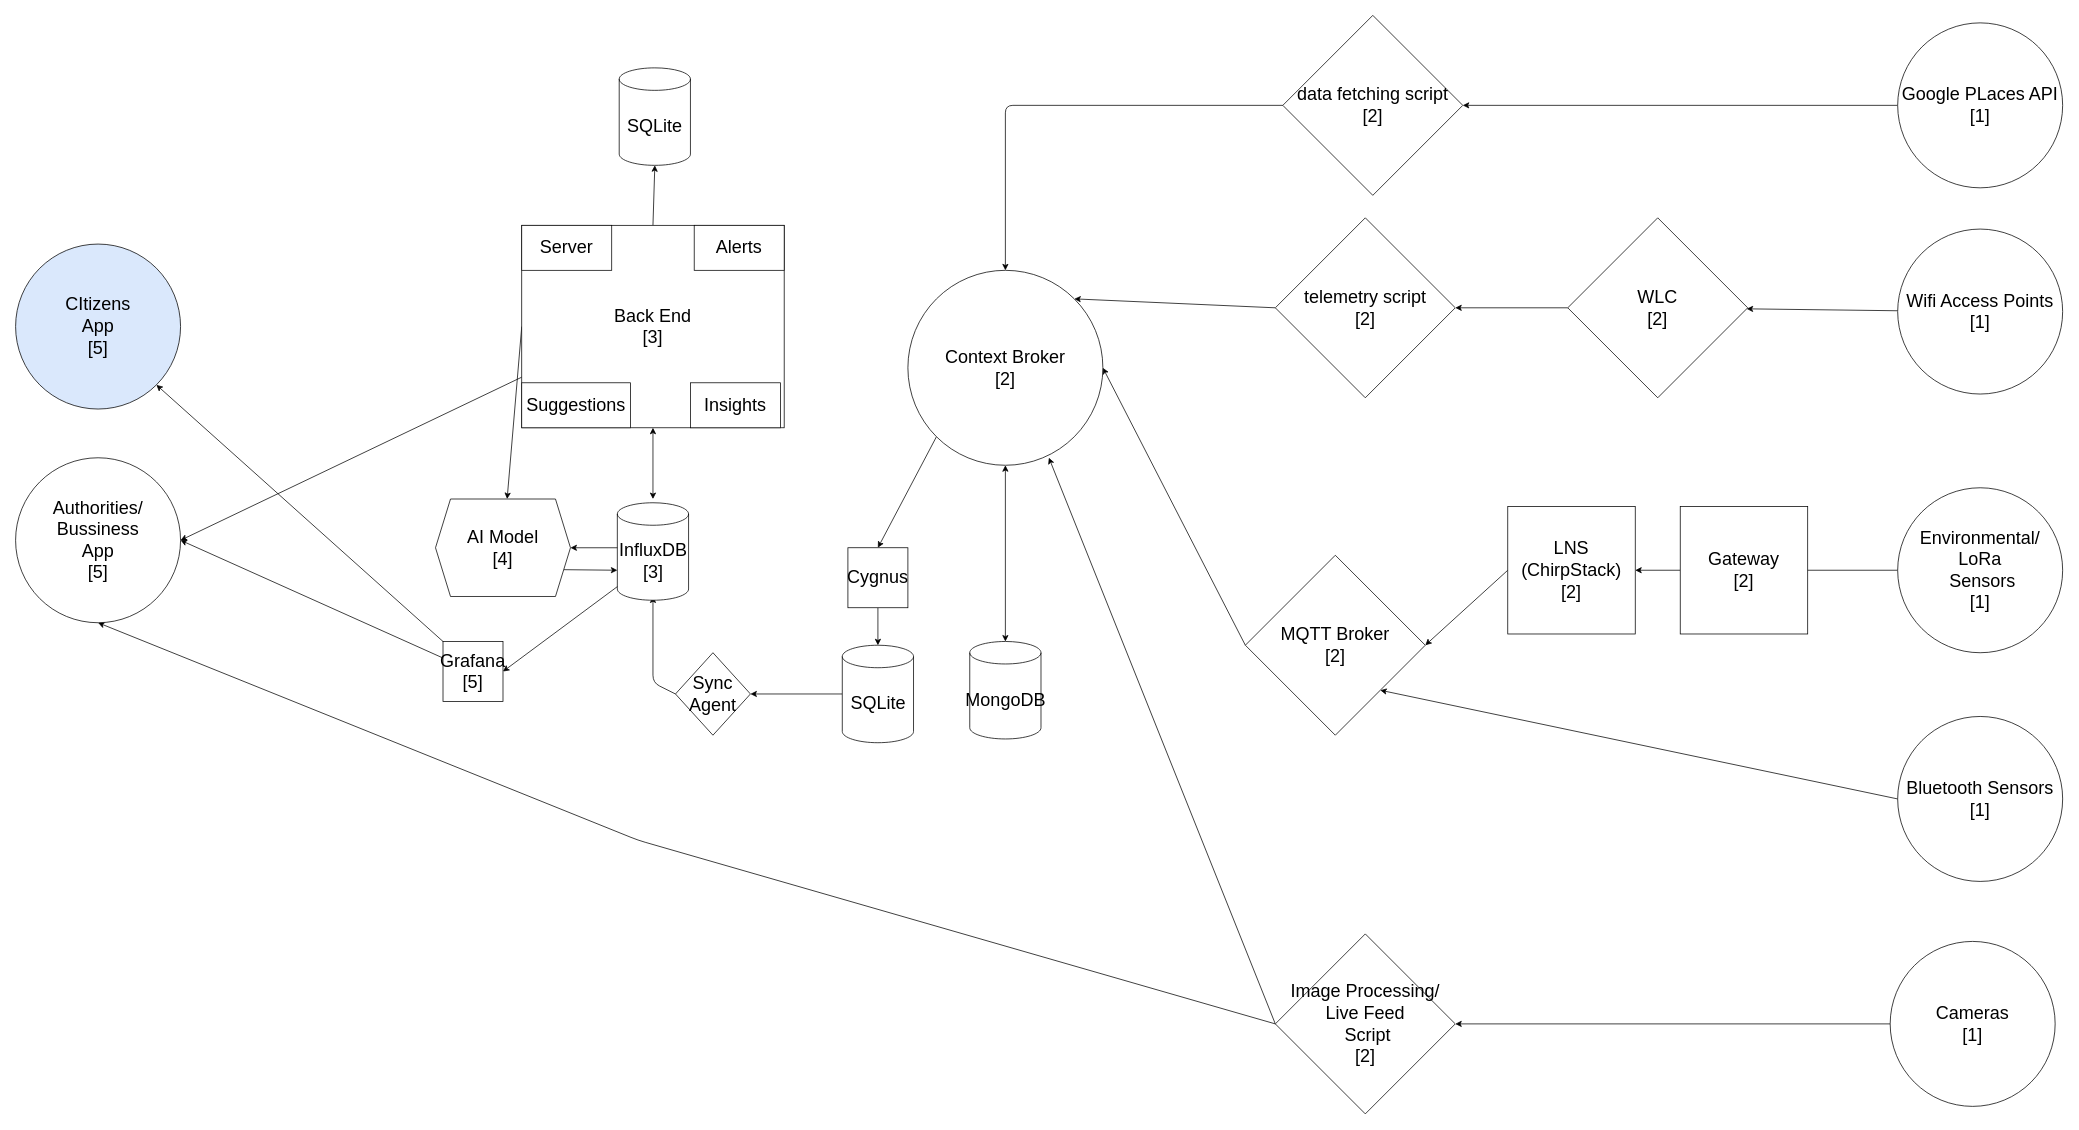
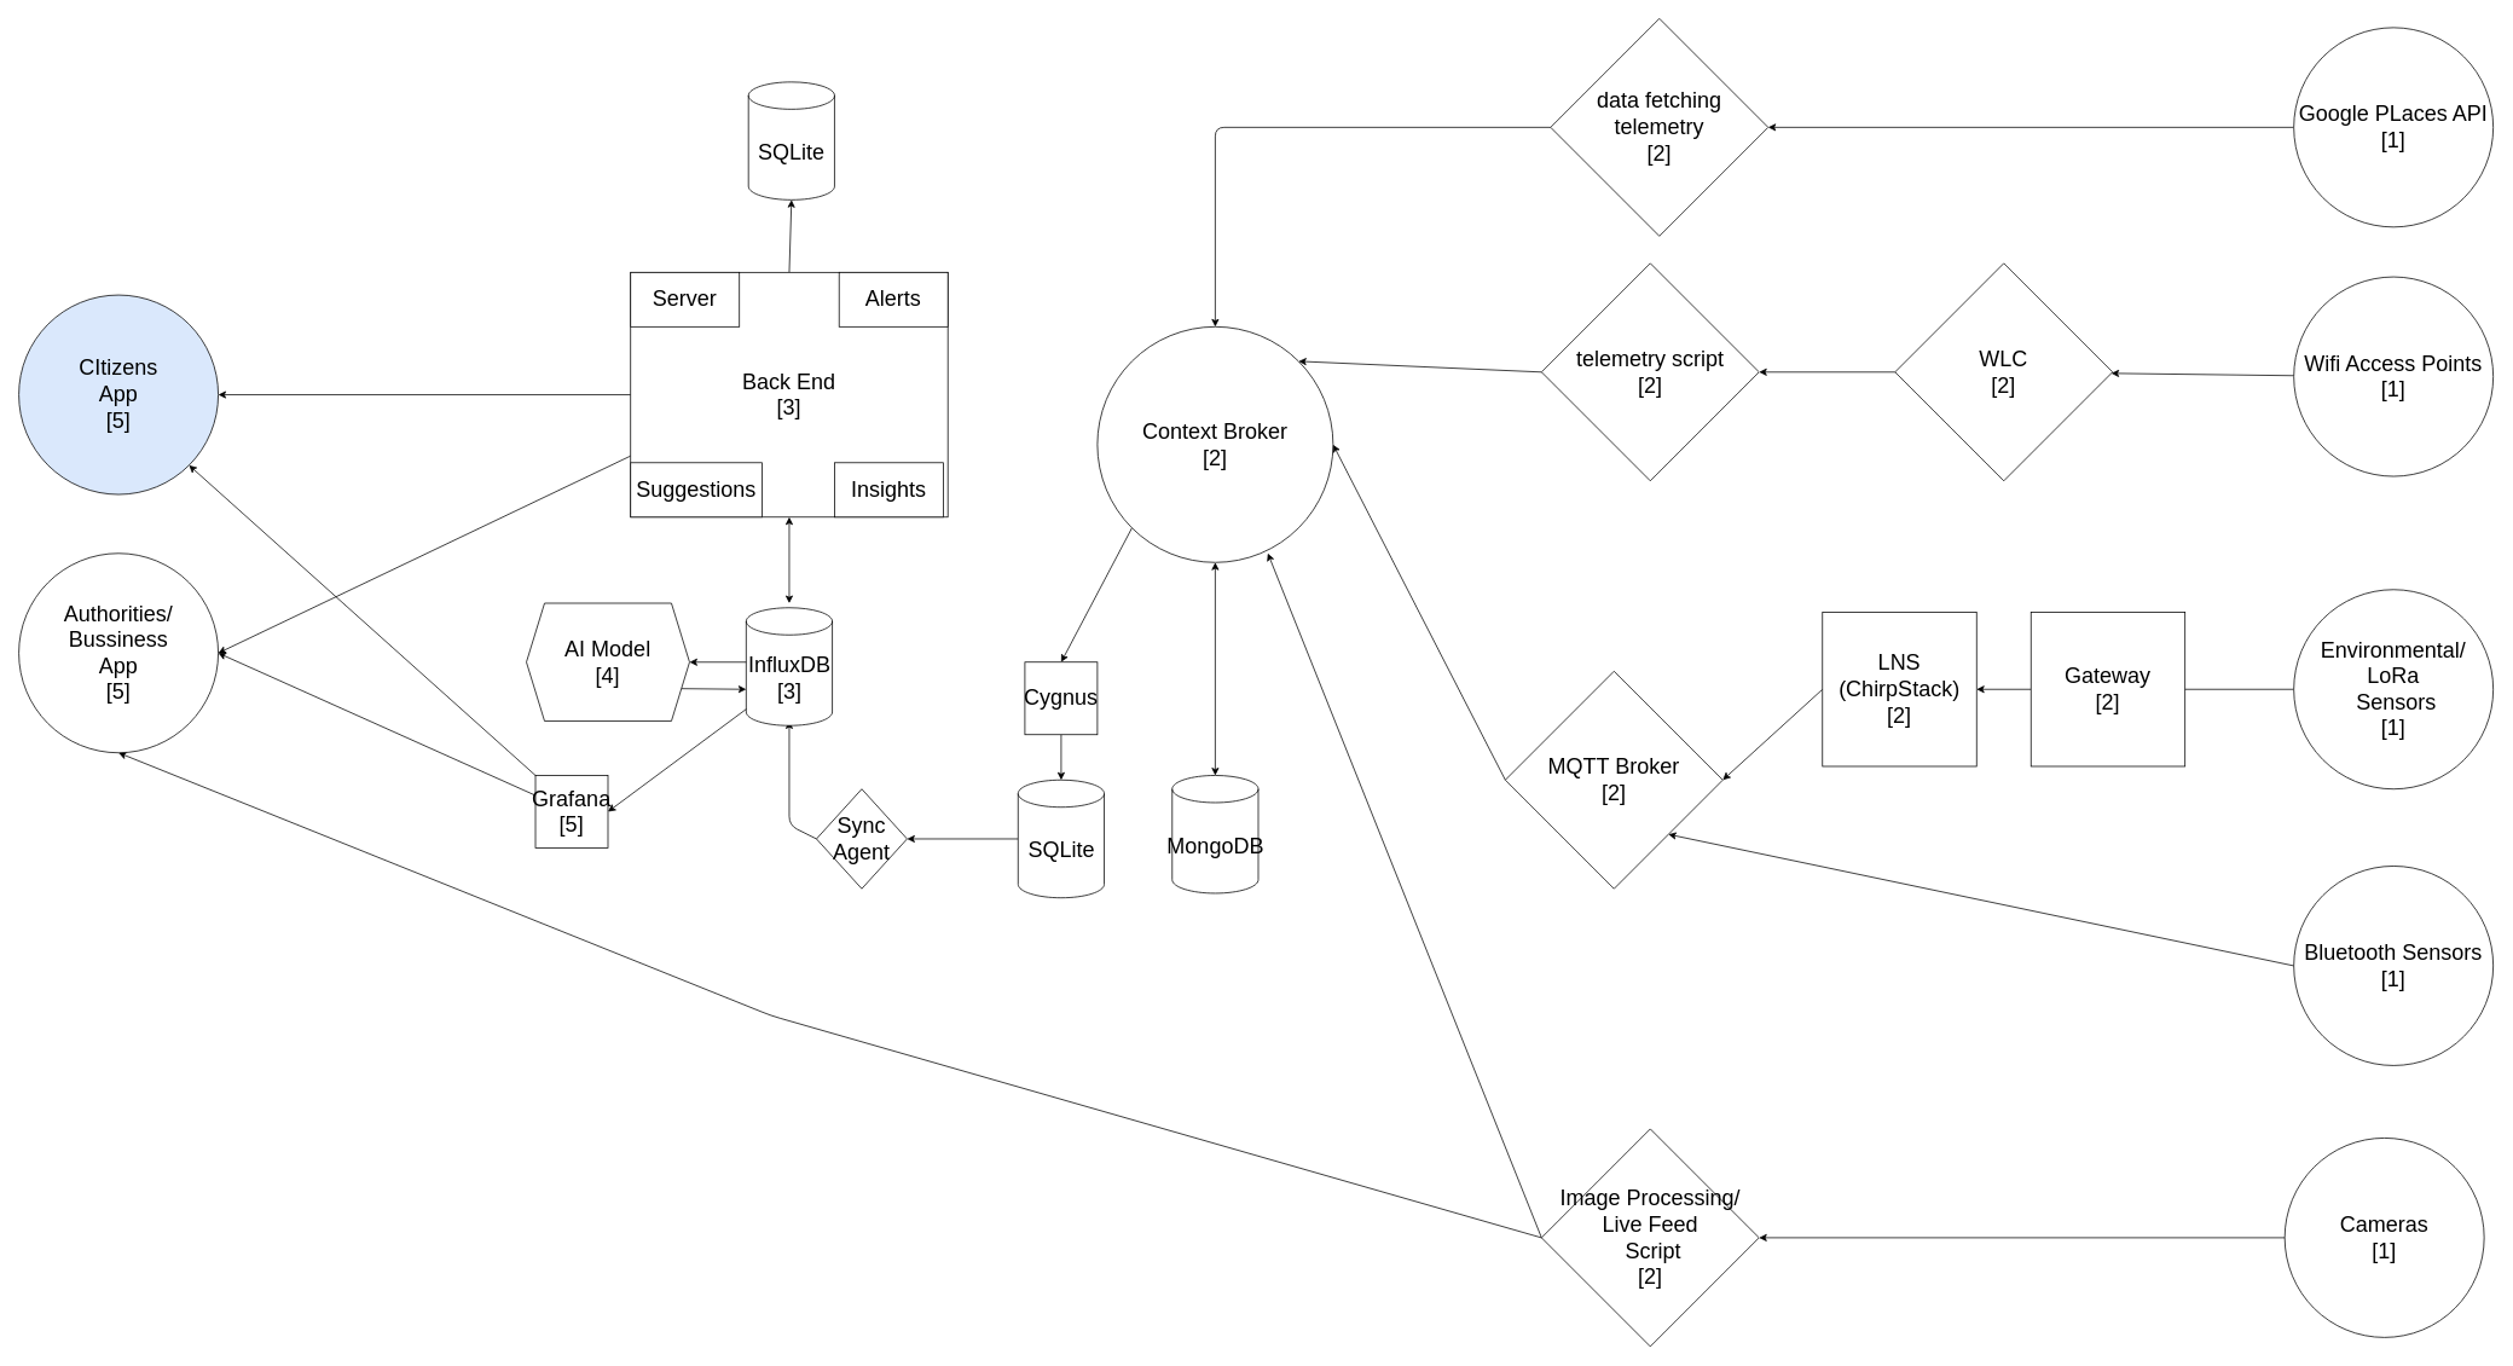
  <mxCell id="0" />
  <mxCell id="1" parent="0" />
  <mxCell id="2" style="edgeStyle=none;html=1;exitX=0;exitY=0.5;exitDx=0;exitDy=0;entryX=1;entryY=0.5;entryDx=0;entryDy=0;startArrow=none;startFill=0;" parent="1" source="3" target="14" edge="1"><mxGeometry relative="1" as="geometry" /></mxCell>
  <mxCell id="3" value="&lt;font style=&quot;font-size: 24px;&quot;&gt;Google PLaces API&lt;br&gt;[1]&lt;br&gt;&lt;/font&gt;" style="ellipse;whiteSpace=wrap;html=1;" parent="1" vertex="1"><mxGeometry x="2530" y="30" width="220" height="220" as="geometry" /></mxCell>
  <mxCell id="4" style="edgeStyle=none;html=1;fontSize=24;" parent="1" source="5" target="52" edge="1"><mxGeometry relative="1" as="geometry" /></mxCell>
  <mxCell id="5" value="&lt;font style=&quot;font-size: 24px;&quot;&gt;Wifi Access Points&lt;br&gt;[1]&lt;br&gt;&lt;/font&gt;" style="ellipse;whiteSpace=wrap;html=1;" parent="1" vertex="1"><mxGeometry x="2530" y="305" width="220" height="220" as="geometry" /></mxCell>
  <mxCell id="6" style="edgeStyle=none;html=1;exitX=0;exitY=0.5;exitDx=0;exitDy=0;entryX=1;entryY=0.5;entryDx=0;entryDy=0;" parent="1" source="7" target="20" edge="1"><mxGeometry relative="1" as="geometry"><Array as="points"><mxPoint x="2380" y="760" /></Array><mxPoint x="2200" y="820" as="sourcePoint" /></mxGeometry></mxCell>
  <mxCell id="7" value="&lt;font style=&quot;font-size: 24px;&quot;&gt;Environmental/&lt;br&gt;LoRa&lt;br&gt;&amp;nbsp;Sensors&lt;br&gt;[1]&lt;br&gt;&lt;/font&gt;" style="ellipse;whiteSpace=wrap;html=1;" parent="1" vertex="1"><mxGeometry x="2530" y="650" width="220" height="220" as="geometry" /></mxCell>
  <mxCell id="8" style="edgeStyle=none;html=1;exitX=0;exitY=0.5;exitDx=0;exitDy=0;entryX=1;entryY=1;entryDx=0;entryDy=0;" parent="1" source="9" target="18" edge="1"><mxGeometry relative="1" as="geometry"><mxPoint x="1950" y="1080" as="targetPoint" /></mxGeometry></mxCell>
  <mxCell id="9" value="&lt;font style=&quot;font-size: 24px;&quot;&gt;Bluetooth Sensors&lt;br&gt;[1]&lt;br&gt;&lt;/font&gt;" style="ellipse;whiteSpace=wrap;html=1;" parent="1" vertex="1"><mxGeometry x="2530" y="955" width="220" height="220" as="geometry" /></mxCell>
  <mxCell id="10" style="edgeStyle=none;html=1;exitX=0;exitY=0.5;exitDx=0;exitDy=0;entryX=1;entryY=0.5;entryDx=0;entryDy=0;" parent="1" source="11" target="54" edge="1"><mxGeometry relative="1" as="geometry"><mxPoint x="1950" y="1300" as="targetPoint" /></mxGeometry></mxCell>
  <mxCell id="11" value="&lt;font style=&quot;font-size: 24px;&quot;&gt;Cameras&lt;br&gt;[1]&lt;br&gt;&lt;/font&gt;" style="ellipse;whiteSpace=wrap;html=1;" parent="1" vertex="1"><mxGeometry x="2520" y="1255" width="220" height="220" as="geometry" /></mxCell>
  <mxCell id="12" value="&lt;font style=&quot;font-size: 24px;&quot;&gt;CItizens&lt;br&gt;App&lt;br&gt;[5]&lt;br&gt;&lt;/font&gt;" style="ellipse;whiteSpace=wrap;html=1;fillColor=#dae8fc;" parent="1" vertex="1"><mxGeometry x="20" y="325" width="220" height="220" as="geometry" /></mxCell>
  <mxCell id="13" style="edgeStyle=none;html=1;exitX=0;exitY=0.5;exitDx=0;exitDy=0;entryX=0.5;entryY=0;entryDx=0;entryDy=0;startArrow=none;startFill=0;" parent="1" source="14" target="24" edge="1"><mxGeometry relative="1" as="geometry"><mxPoint x="1830" y="140" as="sourcePoint" /><Array as="points"><mxPoint x="1340" y="140" /></Array></mxGeometry></mxCell>
- <mxCell id="14" value="&lt;font style=&quot;font-size: 24px;&quot;&gt;data fetching script&lt;br&gt;[2]&lt;br&gt;&lt;/font&gt;" style="rhombus;whiteSpace=wrap;html=1;" parent="1" vertex="1"><mxGeometry x="1710" y="20" width="240" height="240" as="geometry" /></mxCell>
+ <mxCell id="14" value="&lt;font style=&quot;font-size: 24px;&quot;&gt;data fetching telemetry&lt;br&gt;[2]&lt;br&gt;&lt;/font&gt;" style="rhombus;whiteSpace=wrap;html=1;" parent="1" vertex="1"><mxGeometry x="1710" y="20" width="240" height="240" as="geometry" /></mxCell>
  <mxCell id="15" style="edgeStyle=none;html=1;exitX=0;exitY=0.5;exitDx=0;exitDy=0;entryX=1;entryY=0;entryDx=0;entryDy=0;startArrow=none;startFill=0;" parent="1" source="53" target="24" edge="1"><mxGeometry relative="1" as="geometry" /></mxCell>
  <mxCell id="16" style="edgeStyle=none;html=1;exitX=0;exitY=0.5;exitDx=0;exitDy=0;entryX=1;entryY=0.5;entryDx=0;entryDy=0;" parent="1" source="52" target="53" edge="1"><mxGeometry relative="1" as="geometry"><mxPoint x="2060" y="410" as="sourcePoint" /><mxPoint x="1960" y="410" as="targetPoint" /></mxGeometry></mxCell>
  <mxCell id="17" style="edgeStyle=none;html=1;exitX=0;exitY=0.5;exitDx=0;exitDy=0;entryX=1;entryY=0.5;entryDx=0;entryDy=0;startArrow=none;startFill=0;" parent="1" source="18" target="24" edge="1"><mxGeometry relative="1" as="geometry"><Array as="points" /></mxGeometry></mxCell>
  <mxCell id="18" value="&lt;font style=&quot;font-size: 24px;&quot;&gt;MQTT Broker&lt;br&gt;[2]&lt;br&gt;&lt;/font&gt;" style="rhombus;whiteSpace=wrap;html=1;" parent="1" vertex="1"><mxGeometry x="1660" y="740" width="240" height="240" as="geometry" /></mxCell>
  <mxCell id="19" style="edgeStyle=none;html=1;exitX=0;exitY=0.5;exitDx=0;exitDy=0;fontSize=24;" parent="1" source="20" target="56" edge="1"><mxGeometry relative="1" as="geometry" /></mxCell>
  <mxCell id="20" value="&lt;font style=&quot;font-size: 24px;&quot;&gt;Gateway&lt;br&gt;[2]&lt;br&gt;&lt;/font&gt;" style="whiteSpace=wrap;html=1;aspect=fixed;" parent="1" vertex="1"><mxGeometry x="2240" y="675" width="170" height="170" as="geometry" /></mxCell>
  <mxCell id="21" style="edgeStyle=none;html=1;entryX=0.723;entryY=0.961;entryDx=0;entryDy=0;entryPerimeter=0;startArrow=none;startFill=0;exitX=0;exitY=0.5;exitDx=0;exitDy=0;" parent="1" source="54" target="24" edge="1"><mxGeometry relative="1" as="geometry"><mxPoint x="2390" y="1470" as="sourcePoint" /></mxGeometry></mxCell>
  <mxCell id="22" style="edgeStyle=none;html=1;exitX=0.5;exitY=1;exitDx=0;exitDy=0;startArrow=classic;startFill=1;entryX=0.5;entryY=0;entryDx=0;entryDy=0;entryPerimeter=0;" parent="1" source="24" target="51" edge="1"><mxGeometry relative="1" as="geometry"><mxPoint x="1340" y="870" as="targetPoint" /></mxGeometry></mxCell>
  <mxCell id="23" style="edgeStyle=none;html=1;exitX=0;exitY=1;exitDx=0;exitDy=0;entryX=0.5;entryY=0;entryDx=0;entryDy=0;startArrow=none;startFill=0;" parent="1" source="24" target="26" edge="1"><mxGeometry relative="1" as="geometry" /></mxCell>
  <mxCell id="24" value="&lt;font style=&quot;font-size: 24px;&quot;&gt;Context Broker&lt;br&gt;[2]&lt;br&gt;&lt;/font&gt;" style="ellipse;whiteSpace=wrap;html=1;aspect=fixed;" parent="1" vertex="1"><mxGeometry x="1210" y="360" width="260" height="260" as="geometry" /></mxCell>
  <mxCell id="25" style="edgeStyle=none;html=1;exitX=0.5;exitY=1;exitDx=0;exitDy=0;entryX=0.5;entryY=0;entryDx=0;entryDy=0;entryPerimeter=0;startArrow=none;startFill=0;" parent="1" source="26" target="50" edge="1"><mxGeometry relative="1" as="geometry"><mxPoint x="1180" y="870" as="targetPoint" /></mxGeometry></mxCell>
  <mxCell id="26" value="&lt;font style=&quot;font-size: 24px;&quot;&gt;Cygnus&lt;/font&gt;" style="whiteSpace=wrap;html=1;aspect=fixed;" parent="1" vertex="1"><mxGeometry x="1130" y="730" width="80" height="80" as="geometry" /></mxCell>
  <mxCell id="27" style="edgeStyle=none;html=1;exitX=0;exitY=0.5;exitDx=0;exitDy=0;exitPerimeter=0;startArrow=none;startFill=0;entryX=1;entryY=0.5;entryDx=0;entryDy=0;" parent="1" source="50" target="30" edge="1"><mxGeometry relative="1" as="geometry"><mxPoint x="1040" y="910" as="targetPoint" /><mxPoint x="1140" y="935" as="sourcePoint" /></mxGeometry></mxCell>
  <mxCell id="28" style="edgeStyle=none;html=1;exitX=0;exitY=1;exitDx=0;exitDy=-15;exitPerimeter=0;entryX=1;entryY=0.5;entryDx=0;entryDy=0;startArrow=none;startFill=0;endArrow=classic;endFill=1;" parent="1" target="43" edge="1"><mxGeometry relative="1" as="geometry"><mxPoint x="825" y="780" as="sourcePoint" /></mxGeometry></mxCell>
  <mxCell id="29" style="edgeStyle=none;html=1;exitX=0;exitY=0.5;exitDx=0;exitDy=0;entryX=0.5;entryY=1;entryDx=0;entryDy=0;entryPerimeter=0;startArrow=none;startFill=0;" parent="1" source="30" edge="1"><mxGeometry relative="1" as="geometry"><Array as="points"><mxPoint x="870" y="910" /></Array><mxPoint x="870" y="795" as="targetPoint" /></mxGeometry></mxCell>
  <mxCell id="30" value="&lt;font style=&quot;font-size: 24px;&quot;&gt;Sync Agent&lt;/font&gt;" style="rhombus;whiteSpace=wrap;html=1;" parent="1" vertex="1"><mxGeometry x="900" y="870" width="100" height="110" as="geometry" /></mxCell>
  <mxCell id="31" style="edgeStyle=none;html=1;exitX=0.5;exitY=1;exitDx=0;exitDy=0;entryX=0.5;entryY=0;entryDx=0;entryDy=0;entryPerimeter=0;startArrow=classic;startFill=1;" parent="1" source="44" edge="1"><mxGeometry relative="1" as="geometry"><mxPoint x="870" y="520" as="sourcePoint" /><mxPoint x="870" y="665" as="targetPoint" /></mxGeometry></mxCell>
- <mxCell id="32" style="edgeStyle=none;html=1;exitX=0;exitY=0.5;exitDx=0;exitDy=0;startArrow=none;startFill=0;" parent="1" source="44" target="37" edge="1"><mxGeometry relative="1" as="geometry"><mxPoint x="685" y="380" as="sourcePoint" /></mxGeometry></mxCell>
+ <mxCell id="32" style="edgeStyle=none;html=1;exitX=0;exitY=0.5;exitDx=0;exitDy=0;entryX=1;entryY=0.5;entryDx=0;entryDy=0;startArrow=none;startFill=0;" parent="1" source="44" target="12" edge="1"><mxGeometry relative="1" as="geometry"><mxPoint x="685" y="380" as="sourcePoint" /></mxGeometry></mxCell>
  <mxCell id="33" style="edgeStyle=none;html=1;exitX=0;exitY=0.75;exitDx=0;exitDy=0;entryX=1;entryY=0.5;entryDx=0;entryDy=0;startArrow=none;startFill=0;" parent="1" source="44" target="39" edge="1"><mxGeometry relative="1" as="geometry"><mxPoint x="694.487" y="446.41" as="sourcePoint" /></mxGeometry></mxCell>
  <mxCell id="34" style="edgeStyle=none;html=1;exitX=0.5;exitY=0;exitDx=0;exitDy=0;entryX=0.5;entryY=1;entryDx=0;entryDy=0;entryPerimeter=0;startArrow=none;startFill=0;" parent="1" source="44" target="40" edge="1"><mxGeometry relative="1" as="geometry"><mxPoint x="870" y="240" as="sourcePoint" /></mxGeometry></mxCell>
  <mxCell id="35" style="edgeStyle=none;html=1;exitX=1;exitY=0.5;exitDx=0;exitDy=0;entryX=0;entryY=0.5;entryDx=0;entryDy=0;entryPerimeter=0;startArrow=classic;startFill=1;endArrow=none;endFill=0;" parent="1" source="37" edge="1"><mxGeometry relative="1" as="geometry"><Array as="points" /><mxPoint x="825" y="730" as="targetPoint" /></mxGeometry></mxCell>
  <mxCell id="36" style="edgeStyle=none;html=1;exitX=1;exitY=0.75;exitDx=0;exitDy=0;entryX=0;entryY=0;entryDx=0;entryDy=90;entryPerimeter=0;" edge="1" parent="1" source="37" target="49"><mxGeometry relative="1" as="geometry" /></mxCell>
  <mxCell id="37" value="&lt;font style=&quot;font-size: 24px;&quot;&gt;AI Model&lt;br&gt;[4]&lt;br&gt;&lt;/font&gt;" style="shape=hexagon;perimeter=hexagonPerimeter2;whiteSpace=wrap;html=1;fixedSize=1;" parent="1" vertex="1"><mxGeometry x="580" y="665" width="180" height="130" as="geometry" /></mxCell>
  <mxCell id="38" style="edgeStyle=none;html=1;exitX=0.5;exitY=1;exitDx=0;exitDy=0;fontSize=24;startArrow=classic;startFill=1;endArrow=none;endFill=0;entryX=0;entryY=0.5;entryDx=0;entryDy=0;" parent="1" source="39" target="54" edge="1"><mxGeometry relative="1" as="geometry"><mxPoint x="2310" y="1300" as="targetPoint" /><Array as="points"><mxPoint x="850" y="1120" /></Array></mxGeometry></mxCell>
  <mxCell id="39" value="&lt;font style=&quot;font-size: 24px;&quot;&gt;Authorities/&lt;br&gt;Bussiness&lt;br&gt;App&lt;br&gt;[5]&lt;br&gt;&lt;/font&gt;" style="ellipse;whiteSpace=wrap;html=1;" parent="1" vertex="1"><mxGeometry x="20" y="610" width="220" height="220" as="geometry" /></mxCell>
  <mxCell id="40" value="&lt;font style=&quot;font-size: 24px;&quot;&gt;SQLite&lt;/font&gt;" style="shape=cylinder3;whiteSpace=wrap;html=1;boundedLbl=1;backgroundOutline=1;size=15;" parent="1" vertex="1"><mxGeometry x="825" y="90" width="95" height="130" as="geometry" /></mxCell>
  <mxCell id="41" style="edgeStyle=none;html=1;entryX=1;entryY=0.5;entryDx=0;entryDy=0;startArrow=none;startFill=0;endArrow=classic;endFill=1;" parent="1" source="43" target="39" edge="1"><mxGeometry relative="1" as="geometry" /></mxCell>
  <mxCell id="42" style="edgeStyle=none;html=1;exitX=0;exitY=0;exitDx=0;exitDy=0;entryX=1;entryY=1;entryDx=0;entryDy=0;startArrow=none;startFill=0;endArrow=classic;endFill=1;" parent="1" source="43" target="12" edge="1"><mxGeometry relative="1" as="geometry" /></mxCell>
  <mxCell id="43" value="&lt;font style=&quot;font-size: 24px;&quot;&gt;Grafana&lt;br&gt;[5]&lt;br&gt;&lt;/font&gt;" style="whiteSpace=wrap;html=1;aspect=fixed;" parent="1" vertex="1"><mxGeometry x="590" y="855" width="80" height="80" as="geometry" /></mxCell>
  <mxCell id="44" value="&lt;font style=&quot;font-size: 24px;&quot;&gt;Back End&lt;br&gt;[3]&lt;br&gt;&lt;/font&gt;" style="rounded=0;whiteSpace=wrap;html=1;" parent="1" vertex="1"><mxGeometry x="695" y="300" width="350" height="270" as="geometry" /></mxCell>
  <mxCell id="45" value="Server" style="rounded=0;whiteSpace=wrap;html=1;fontSize=24;movable=1;resizable=1;rotatable=1;deletable=1;editable=1;connectable=1;" parent="1" vertex="1"><mxGeometry x="695" y="300" width="120" height="60" as="geometry" /></mxCell>
  <mxCell id="46" value="Alerts" style="rounded=0;whiteSpace=wrap;html=1;fontSize=24;movable=1;resizable=1;rotatable=1;deletable=1;editable=1;connectable=1;" parent="1" vertex="1"><mxGeometry x="925" y="300" width="120" height="60" as="geometry" /></mxCell>
  <mxCell id="47" value="Suggestions" style="rounded=0;whiteSpace=wrap;html=1;fontSize=24;" parent="1" vertex="1"><mxGeometry x="695" y="510" width="145" height="60" as="geometry" /></mxCell>
  <mxCell id="48" value="Insights" style="rounded=0;whiteSpace=wrap;html=1;fontSize=24;" parent="1" vertex="1"><mxGeometry x="920" y="510" width="120" height="60" as="geometry" /></mxCell>
  <mxCell id="49" value="&lt;font style=&quot;font-size: 24px;&quot;&gt;InfluxDB&lt;br&gt;[3]&lt;br&gt;&lt;/font&gt;" style="shape=cylinder3;whiteSpace=wrap;html=1;boundedLbl=1;backgroundOutline=1;size=15;" parent="1" vertex="1"><mxGeometry x="822.5" y="670" width="95" height="130" as="geometry" /></mxCell>
  <mxCell id="50" value="&lt;font style=&quot;font-size: 24px;&quot;&gt;SQLite&lt;/font&gt;" style="shape=cylinder3;whiteSpace=wrap;html=1;boundedLbl=1;backgroundOutline=1;size=15;" parent="1" vertex="1"><mxGeometry x="1122.5" y="860" width="95" height="130" as="geometry" /></mxCell>
  <mxCell id="51" value="&lt;font style=&quot;font-size: 24px;&quot;&gt;MongoDB&lt;/font&gt;" style="shape=cylinder3;whiteSpace=wrap;html=1;boundedLbl=1;backgroundOutline=1;size=15;" parent="1" vertex="1"><mxGeometry x="1292.5" y="855" width="95" height="130" as="geometry" /></mxCell>
  <mxCell id="52" value="&lt;font style=&quot;font-size: 24px;&quot;&gt;WLC&lt;br&gt;[2]&lt;br&gt;&lt;/font&gt;" style="rhombus;whiteSpace=wrap;html=1;" parent="1" vertex="1"><mxGeometry x="2090" y="290" width="240" height="240" as="geometry" /></mxCell>
  <mxCell id="53" value="&lt;font style=&quot;font-size: 24px;&quot;&gt;telemetry script&lt;br&gt;[2]&lt;br&gt;&lt;/font&gt;" style="rhombus;whiteSpace=wrap;html=1;" parent="1" vertex="1"><mxGeometry x="1700" y="290" width="240" height="240" as="geometry" /></mxCell>
  <mxCell id="54" value="&lt;span style=&quot;font-size: 24px;&quot;&gt;Image Processing/&lt;/span&gt;&lt;br style=&quot;font-size: 24px;&quot;&gt;&lt;span style=&quot;font-size: 24px;&quot;&gt;Live Feed&lt;/span&gt;&lt;br style=&quot;font-size: 24px;&quot;&gt;&lt;span style=&quot;font-size: 24px;&quot;&gt;&amp;nbsp;Script&lt;br&gt;[2]&lt;br&gt;&lt;/span&gt;" style="rhombus;whiteSpace=wrap;html=1;" parent="1" vertex="1"><mxGeometry x="1700" y="1245" width="240" height="240" as="geometry" /></mxCell>
  <mxCell id="55" style="edgeStyle=none;html=1;exitX=0;exitY=0.5;exitDx=0;exitDy=0;entryX=1;entryY=0.5;entryDx=0;entryDy=0;fontSize=24;" parent="1" source="56" target="18" edge="1"><mxGeometry relative="1" as="geometry" /></mxCell>
  <mxCell id="56" value="&lt;font style=&quot;font-size: 24px;&quot;&gt;LNS&lt;br&gt;(ChirpStack)&lt;br&gt;[2]&lt;br&gt;&lt;/font&gt;" style="whiteSpace=wrap;html=1;aspect=fixed;" parent="1" vertex="1"><mxGeometry x="2010" y="675" width="170" height="170" as="geometry" /></mxCell>
